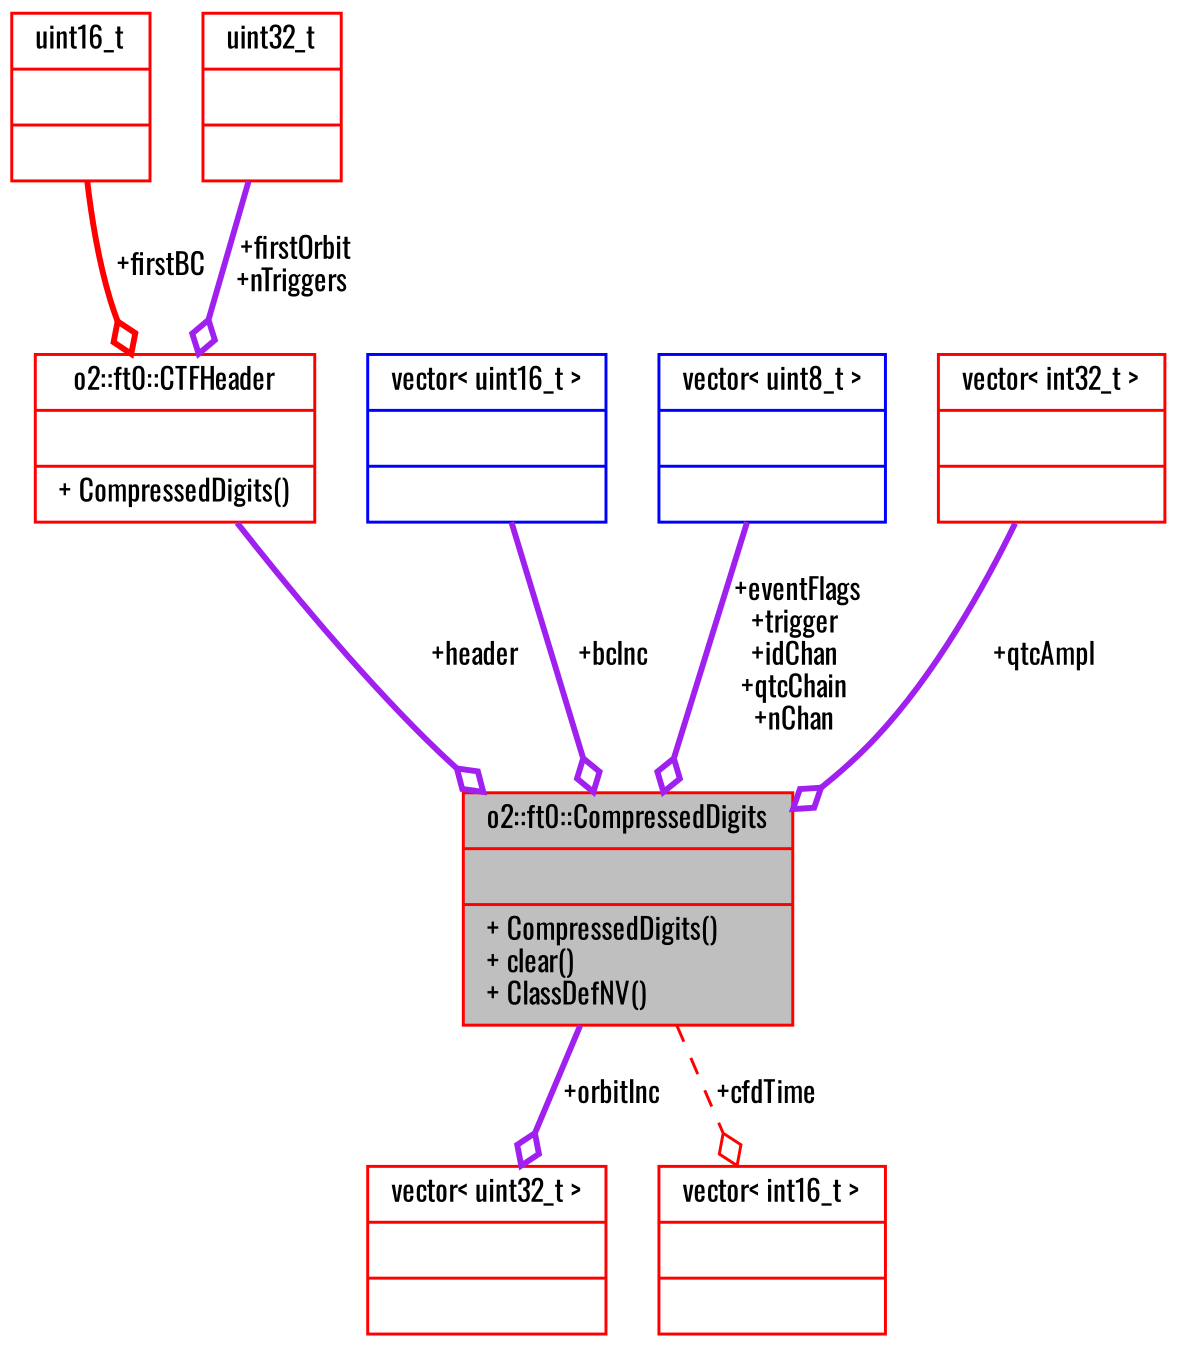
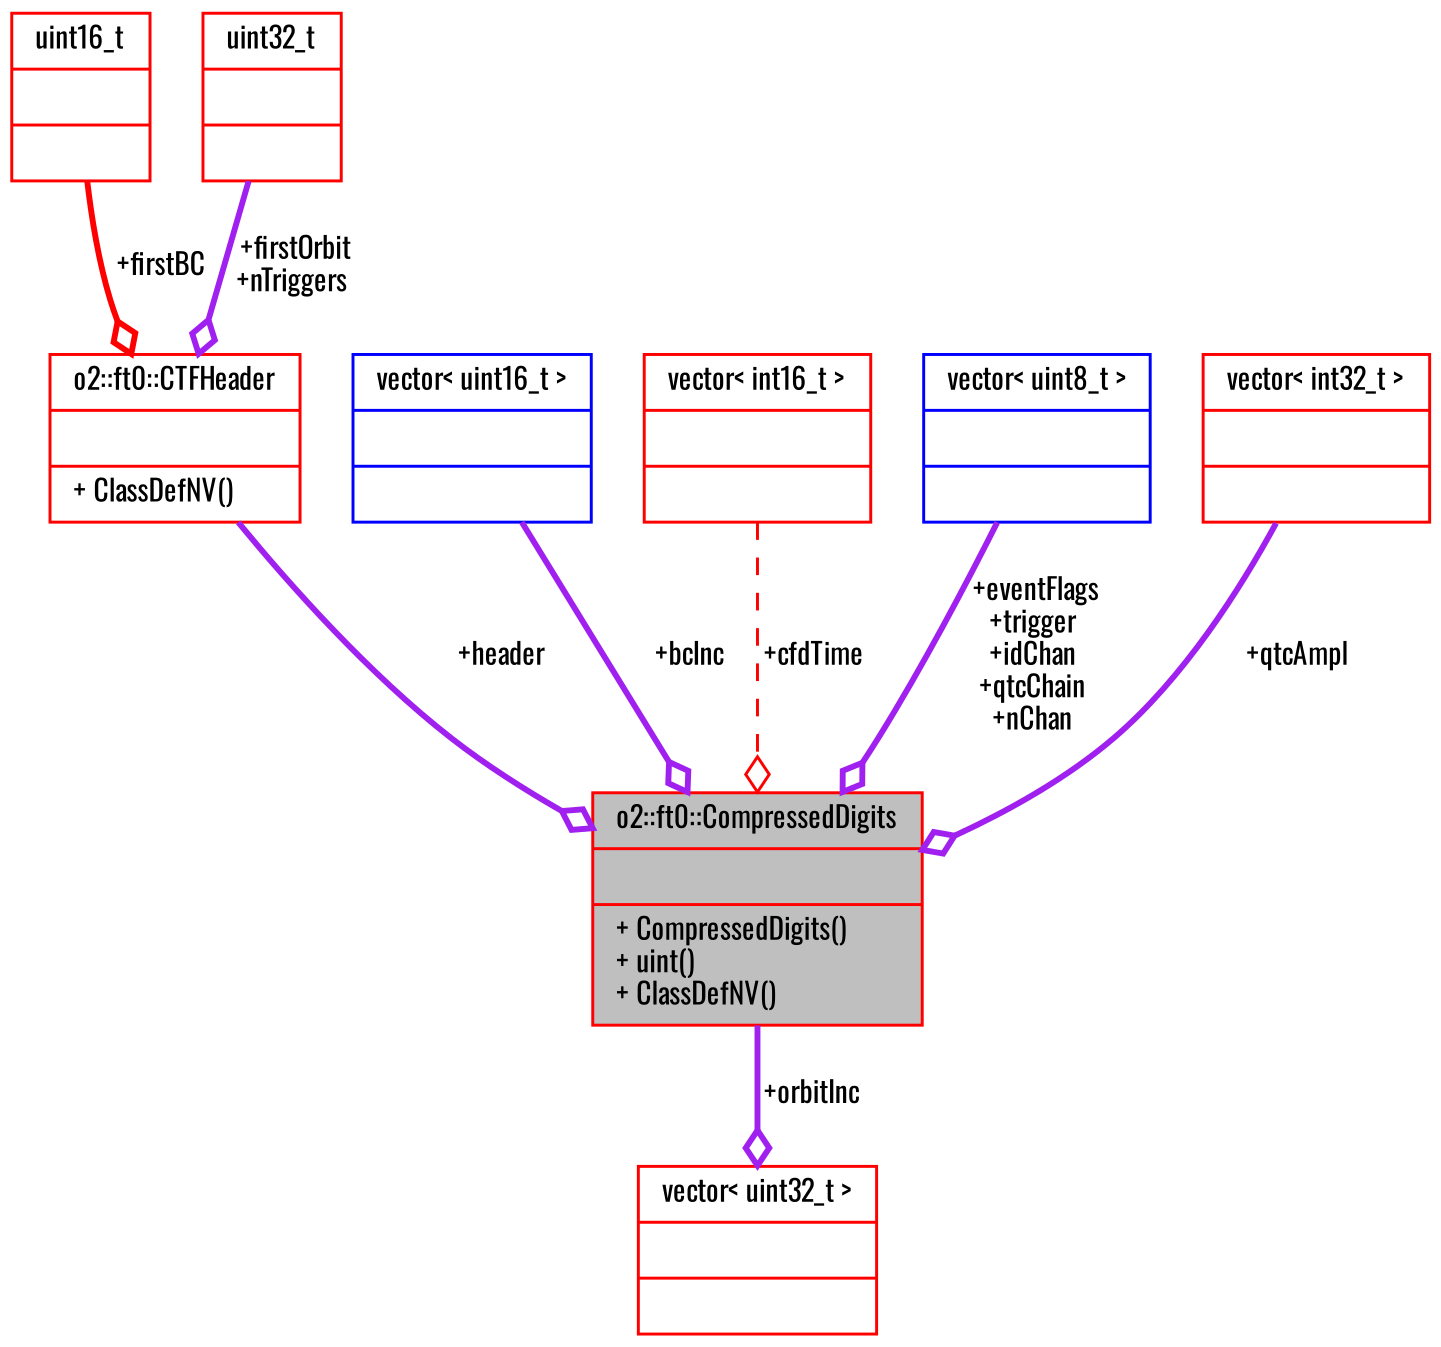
  digraph {
    fontname=Oswald
    node [color=red fontname=Oswald fontsize=10 shape=record]
    edge [arrowhead=odiamond color=purple fontname=Oswald fontsize=10 labelfontname=Helvetica labelfontsize=10 style=bold]
-   n1 [fillcolor=grey75 fontcolor=black height=0.2 label="{o2::ft0::CompressedDigits\n||+ CompressedDigits()\l+ clear()\l+ ClassDefNV()\l}" style=filled width=0.4]
+   n1 [fillcolor=grey75 fontcolor=black height=0.2 label="{o2::ft0::CompressedDigits\n||+ CompressedDigits()\l+ uint()\l+ ClassDefNV()\l}" style=filled width=0.4]
    n2 [height=0.2 label="{vector\< uint32_t \>\n||}" width=0.4]
-   n3 [height=0.2 label="{o2::ft0::CTFHeader\n||+ CompressedDigits()\l}" width=0.4]
+   n3 [height=0.2 label="{o2::ft0::CTFHeader\n||+ ClassDefNV()\l}" width=0.4]
    n4 [height=0.2 label="{uint16_t\n||}" width=0.4]
    n5 [height=0.2 label="{uint32_t\n||}" width=0.4]
    n6 [color=blue height=0.2 label="{vector\< uint16_t \>\n||}" width=0.4]
    n7 [height=0.2 label="{vector\< int16_t \>\n||}" width=0.4]
    n8 [color=blue height=0.2 label="{vector\< uint8_t \>\n||}" width=0.4]
    n9 [height=0.2 label="{vector\< int32_t \>\n||}" width=0.4]
    n1 -> n2 [label=" +orbitInc"]
    n3 -> n1 [label=" +header"]
    n4 -> n3 [color=red label=" +firstBC"]
    n5 -> n3 [label=" +firstOrbit\n+nTriggers"]
    n6 -> n1 [label=" +bcInc"]
-   n1 -> n7 [color=red label=" +cfdTime" style=dashed]
+   n7 -> n1 [color=red label=" +cfdTime" style=dashed]
    n8 -> n1 [label=" +eventFlags\n+trigger\n+idChan\n+qtcChain\n+nChan"]
    n9 -> n1 [label=" +qtcAmpl"]
  }
